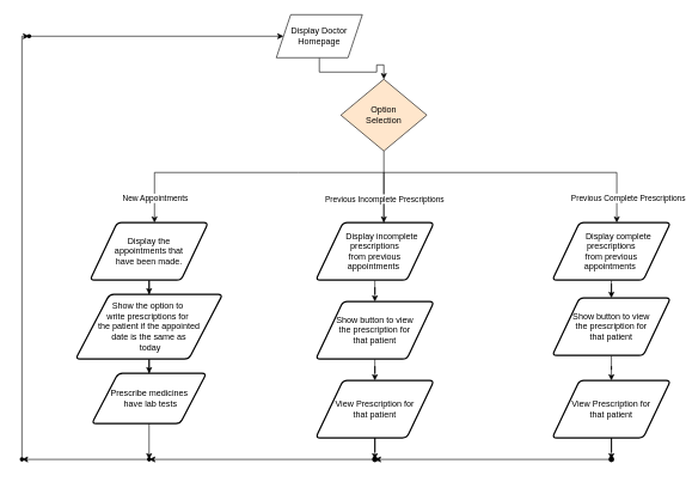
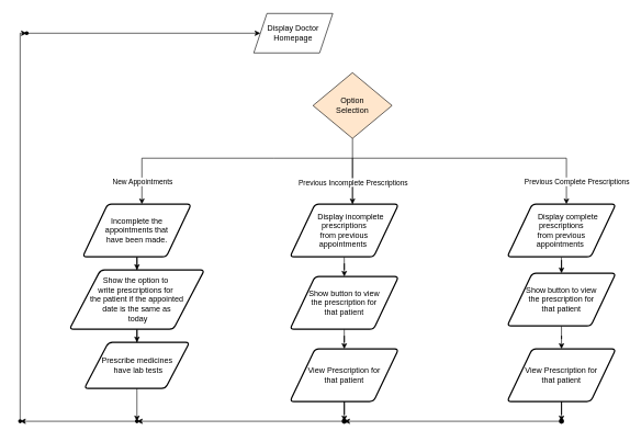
  <mxCell id="0" />
  <mxCell id="1" parent="0" />
- <mxCell id="2" value="" style="edgeStyle=orthogonalEdgeStyle;rounded=0;orthogonalLoop=1;jettySize=auto;html=1;" parent="1" source="42" target="12" edge="1"><mxGeometry relative="1" as="geometry" /></mxCell>
  <mxCell id="3" value="" style="endArrow=none;html=1;rounded=0;" parent="1" edge="1"><mxGeometry width="50" height="50" relative="1" as="geometry"><mxPoint x="215" y="240" as="sourcePoint" /><mxPoint x="415" y="240" as="targetPoint" /></mxGeometry></mxCell>
  <mxCell id="4" value="" style="endArrow=none;html=1;rounded=0;" parent="1" edge="1"><mxGeometry width="50" height="50" relative="1" as="geometry"><mxPoint x="415" y="240" as="sourcePoint" /><mxPoint x="860" y="240" as="targetPoint" /></mxGeometry></mxCell>
  <mxCell id="5" value="" style="endArrow=classic;html=1;rounded=0;entryX=0.5;entryY=0;entryDx=0;entryDy=0;" parent="1" edge="1"><mxGeometry relative="1" as="geometry"><mxPoint x="860" y="240" as="sourcePoint" /><mxPoint x="860" y="310" as="targetPoint" /></mxGeometry></mxCell>
  <mxCell id="6" value="Previous C&lt;span style=&quot;background-color: light-dark(#ffffff, var(--ge-dark-color, #121212)); color: light-dark(rgb(0, 0, 0), rgb(255, 255, 255));&quot;&gt;omplete Prescriptions&lt;/span&gt;" style="edgeLabel;resizable=0;html=1;align=center;verticalAlign=middle;" parent="5" connectable="0" vertex="1"><mxGeometry relative="1" as="geometry"><mxPoint x="15" as="offset" /></mxGeometry></mxCell>
  <mxCell id="7" value="" style="endArrow=classic;html=1;rounded=0;entryX=0.5;entryY=0;entryDx=0;entryDy=0;" parent="1" edge="1"><mxGeometry relative="1" as="geometry"><mxPoint x="535" y="240" as="sourcePoint" /><mxPoint x="535" y="310" as="targetPoint" /></mxGeometry></mxCell>
  <mxCell id="8" value="" style="endArrow=classic;html=1;rounded=0;" parent="1" edge="1"><mxGeometry relative="1" as="geometry"><mxPoint x="215" y="240" as="sourcePoint" /><mxPoint x="215" y="310" as="targetPoint" /></mxGeometry></mxCell>
  <mxCell id="9" value="New Appointments" style="edgeLabel;resizable=0;html=1;align=center;verticalAlign=middle;" parent="8" connectable="0" vertex="1"><mxGeometry relative="1" as="geometry" /></mxCell>
  <mxCell id="10" style="edgeStyle=orthogonalEdgeStyle;rounded=0;orthogonalLoop=1;jettySize=auto;html=1;" parent="1" source="12" edge="1"><mxGeometry relative="1" as="geometry"><mxPoint x="535" y="330" as="targetPoint" /></mxGeometry></mxCell>
  <mxCell id="11" value="Previous Incomplete Prescriptions" style="edgeLabel;html=1;align=center;verticalAlign=middle;resizable=0;points=[];" vertex="1" connectable="0" parent="10"><mxGeometry x="0.119" relative="1" as="geometry"><mxPoint as="offset" /></mxGeometry></mxCell>
  <mxCell id="12" value="Option&lt;div&gt;Selection&lt;/div&gt;" style="rhombus;whiteSpace=wrap;html=1;fillColor=#ffe6cc;" parent="1" vertex="1"><mxGeometry x="475" y="110" width="120" height="100" as="geometry" /></mxCell>
  <mxCell id="13" value="" style="edgeStyle=orthogonalEdgeStyle;rounded=0;orthogonalLoop=1;jettySize=auto;html=1;" parent="1" source="14" target="20" edge="1"><mxGeometry relative="1" as="geometry" /></mxCell>
- <mxCell id="14" value="Display the&lt;div&gt;appointments&amp;nbsp;&lt;span style=&quot;background-color: initial;&quot;&gt;that&lt;/span&gt;&lt;/div&gt;&lt;div&gt;&lt;span style=&quot;background-color: initial;&quot;&gt;have been made.&lt;/span&gt;&lt;/div&gt;" style="shape=parallelogram;html=1;strokeWidth=2;perimeter=parallelogramPerimeter;whiteSpace=wrap;rounded=1;arcSize=12;size=0.23;" parent="1" vertex="1"><mxGeometry x="125" y="310" width="165" height="80" as="geometry" /></mxCell>
+ <mxCell id="14" value="Incomplete the&lt;div&gt;appointments&amp;nbsp;&lt;span style=&quot;background-color: initial;&quot;&gt;that&lt;/span&gt;&lt;/div&gt;&lt;div&gt;&lt;span style=&quot;background-color: initial;&quot;&gt;have been made.&lt;/span&gt;&lt;/div&gt;" style="shape=parallelogram;html=1;strokeWidth=2;perimeter=parallelogramPerimeter;whiteSpace=wrap;rounded=1;arcSize=12;size=0.23;" parent="1" vertex="1"><mxGeometry x="125" y="310" width="165" height="80" as="geometry" /></mxCell>
  <mxCell id="15" value="" style="edgeStyle=orthogonalEdgeStyle;rounded=0;orthogonalLoop=1;jettySize=auto;html=1;" parent="1" source="16" target="22" edge="1"><mxGeometry relative="1" as="geometry" /></mxCell>
  <mxCell id="16" value="&amp;nbsp; &amp;nbsp; &amp;nbsp; Display incomplete prescriptions&lt;div&gt;from previous&lt;/div&gt;&lt;div&gt;appointments&amp;nbsp;&lt;/div&gt;" style="shape=parallelogram;html=1;strokeWidth=2;perimeter=parallelogramPerimeter;whiteSpace=wrap;rounded=1;arcSize=12;size=0.23;" parent="1" vertex="1"><mxGeometry x="440" y="310" width="165" height="80" as="geometry" /></mxCell>
  <mxCell id="17" value="" style="edgeStyle=orthogonalEdgeStyle;rounded=0;orthogonalLoop=1;jettySize=auto;html=1;" parent="1" source="18" target="24" edge="1"><mxGeometry relative="1" as="geometry" /></mxCell>
  <mxCell id="18" value="&amp;nbsp; &amp;nbsp; &amp;nbsp; Display&amp;nbsp;&lt;span style=&quot;background-color: transparent; color: light-dark(rgb(0, 0, 0), rgb(255, 255, 255));&quot;&gt;complete prescriptions&lt;/span&gt;&lt;div&gt;&lt;div&gt;from previous&lt;/div&gt;&lt;div&gt;appointments&amp;nbsp;&lt;/div&gt;&lt;/div&gt;" style="shape=parallelogram;html=1;strokeWidth=2;perimeter=parallelogramPerimeter;whiteSpace=wrap;rounded=1;arcSize=12;size=0.23;" parent="1" vertex="1"><mxGeometry x="770" y="310" width="165" height="80" as="geometry" /></mxCell>
  <mxCell id="19" value="" style="edgeStyle=orthogonalEdgeStyle;rounded=0;orthogonalLoop=1;jettySize=auto;html=1;" parent="1" source="20" target="26" edge="1"><mxGeometry relative="1" as="geometry" /></mxCell>
  <mxCell id="20" value="&lt;div&gt;&lt;span style=&quot;background-color: transparent; color: light-dark(rgb(0, 0, 0), rgb(255, 255, 255));&quot;&gt;Show the option to&amp;nbsp;&lt;/span&gt;&lt;/div&gt;&lt;div&gt;&lt;span style=&quot;background-color: transparent; color: light-dark(rgb(0, 0, 0), rgb(255, 255, 255));&quot;&gt;write&amp;nbsp;&lt;/span&gt;&lt;span style=&quot;background-color: transparent; color: light-dark(rgb(0, 0, 0), rgb(255, 255, 255));&quot;&gt;prescriptions&amp;nbsp;&lt;/span&gt;&lt;span style=&quot;background-color: transparent; color: light-dark(rgb(0, 0, 0), rgb(255, 255, 255));&quot;&gt;for&amp;nbsp;&lt;/span&gt;&lt;/div&gt;&lt;div&gt;&lt;span style=&quot;background-color: transparent; color: light-dark(rgb(0, 0, 0), rgb(255, 255, 255));&quot;&gt;the patient i&lt;/span&gt;&lt;span style=&quot;background-color: transparent; color: light-dark(rgb(0, 0, 0), rgb(255, 255, 255));&quot;&gt;f&amp;nbsp;&lt;/span&gt;&lt;span style=&quot;background-color: transparent; color: light-dark(rgb(0, 0, 0), rgb(255, 255, 255));&quot;&gt;the appointed&lt;/span&gt;&lt;/div&gt;&lt;div&gt;&lt;span style=&quot;background-color: transparent; color: light-dark(rgb(0, 0, 0), rgb(255, 255, 255));&quot;&gt;date is&amp;nbsp;&lt;/span&gt;&lt;span style=&quot;background-color: transparent; color: light-dark(rgb(0, 0, 0), rgb(255, 255, 255));&quot;&gt;the same as&lt;/span&gt;&lt;/div&gt;&lt;div&gt;&lt;span style=&quot;background-color: transparent; color: light-dark(rgb(0, 0, 0), rgb(255, 255, 255));&quot;&gt;&amp;nbsp;today&lt;/span&gt;&lt;/div&gt;" style="shape=parallelogram;html=1;strokeWidth=2;perimeter=parallelogramPerimeter;whiteSpace=wrap;rounded=1;arcSize=12;size=0.23;" parent="1" vertex="1"><mxGeometry x="105" y="410" width="205" height="90" as="geometry" /></mxCell>
  <mxCell id="21" value="" style="edgeStyle=orthogonalEdgeStyle;rounded=0;orthogonalLoop=1;jettySize=auto;html=1;" parent="1" source="22" target="33" edge="1"><mxGeometry relative="1" as="geometry" /></mxCell>
  <mxCell id="22" value="Show button to view&lt;div&gt;the prescription for&lt;/div&gt;&lt;div&gt;that patient&lt;/div&gt;" style="shape=parallelogram;html=1;strokeWidth=2;perimeter=parallelogramPerimeter;whiteSpace=wrap;rounded=1;arcSize=12;size=0.23;" parent="1" vertex="1"><mxGeometry x="440" y="420" width="165" height="80" as="geometry" /></mxCell>
  <mxCell id="23" style="edgeStyle=orthogonalEdgeStyle;rounded=0;orthogonalLoop=1;jettySize=auto;html=1;entryX=0.5;entryY=0;entryDx=0;entryDy=0;" edge="1" parent="1" source="24" target="38"><mxGeometry relative="1" as="geometry" /></mxCell>
  <mxCell id="24" value="Show button to view&lt;div&gt;the prescription for&lt;/div&gt;&lt;div&gt;that patient&lt;/div&gt;" style="shape=parallelogram;html=1;strokeWidth=2;perimeter=parallelogramPerimeter;whiteSpace=wrap;rounded=1;arcSize=12;size=0.23;" parent="1" vertex="1"><mxGeometry x="770" y="415" width="165" height="80" as="geometry" /></mxCell>
  <mxCell id="25" style="edgeStyle=orthogonalEdgeStyle;rounded=0;orthogonalLoop=1;jettySize=auto;html=1;" parent="1" source="26" target="28" edge="1"><mxGeometry relative="1" as="geometry" /></mxCell>
  <mxCell id="26" value="Prescribe medicines&lt;div&gt;&amp;nbsp;have l&lt;span style=&quot;background-color: transparent; color: light-dark(rgb(0, 0, 0), rgb(255, 255, 255));&quot;&gt;ab tests&lt;/span&gt;&lt;/div&gt;" style="shape=parallelogram;html=1;strokeWidth=2;perimeter=parallelogramPerimeter;whiteSpace=wrap;rounded=1;arcSize=12;size=0.23;" parent="1" vertex="1"><mxGeometry x="127.5" y="520" width="160" height="70" as="geometry" /></mxCell>
  <mxCell id="27" style="edgeStyle=orthogonalEdgeStyle;rounded=0;orthogonalLoop=1;jettySize=auto;html=1;" parent="1" source="28" target="30" edge="1"><mxGeometry relative="1" as="geometry"><mxPoint x="30" y="660" as="targetPoint" /></mxGeometry></mxCell>
  <mxCell id="28" value="" style="shape=waypoint;sketch=0;fillStyle=solid;size=6;pointerEvents=1;points=[];fillColor=none;resizable=0;rotatable=0;perimeter=centerPerimeter;snapToPoint=1;" parent="1" vertex="1"><mxGeometry x="197.5" y="630" width="20" height="20" as="geometry" /></mxCell>
  <mxCell id="29" style="edgeStyle=orthogonalEdgeStyle;rounded=0;orthogonalLoop=1;jettySize=auto;html=1;" parent="1" source="30" target="31" edge="1"><mxGeometry relative="1" as="geometry"><mxPoint x="30" y="60" as="targetPoint" /><Array as="points"><mxPoint x="30" y="50" /></Array></mxGeometry></mxCell>
  <mxCell id="30" value="" style="shape=waypoint;sketch=0;fillStyle=solid;size=6;pointerEvents=1;points=[];fillColor=none;resizable=0;rotatable=0;perimeter=centerPerimeter;snapToPoint=1;" parent="1" vertex="1"><mxGeometry x="20" y="630" width="20" height="20" as="geometry" /></mxCell>
  <mxCell id="31" value="" style="shape=waypoint;sketch=0;fillStyle=solid;size=6;pointerEvents=1;points=[];fillColor=none;resizable=0;rotatable=0;perimeter=centerPerimeter;snapToPoint=1;" parent="1" vertex="1"><mxGeometry x="30" y="40" width="20" height="20" as="geometry" /></mxCell>
  <mxCell id="32" value="" style="edgeStyle=orthogonalEdgeStyle;rounded=0;orthogonalLoop=1;jettySize=auto;html=1;" parent="1" source="33" target="34" edge="1"><mxGeometry relative="1" as="geometry" /></mxCell>
  <mxCell id="33" value="View Prescription for&lt;div&gt;that patient&lt;/div&gt;" style="shape=parallelogram;html=1;strokeWidth=2;perimeter=parallelogramPerimeter;whiteSpace=wrap;rounded=1;arcSize=12;size=0.23;" parent="1" vertex="1"><mxGeometry x="440" y="530" width="165" height="80" as="geometry" /></mxCell>
  <mxCell id="34" value="" style="shape=waypoint;sketch=0;size=6;pointerEvents=1;points=[];fillColor=default;resizable=0;rotatable=0;perimeter=centerPerimeter;snapToPoint=1;strokeWidth=2;rounded=1;arcSize=12;" parent="1" vertex="1"><mxGeometry x="512.5" y="630" width="20" height="20" as="geometry" /></mxCell>
  <mxCell id="35" style="edgeStyle=orthogonalEdgeStyle;rounded=0;orthogonalLoop=1;jettySize=auto;html=1;entryX=0.971;entryY=0.314;entryDx=0;entryDy=0;entryPerimeter=0;" parent="1" source="34" target="28" edge="1"><mxGeometry relative="1" as="geometry" /></mxCell>
  <mxCell id="36" value="" style="edgeStyle=orthogonalEdgeStyle;rounded=0;orthogonalLoop=1;jettySize=auto;html=1;" parent="1" target="38" edge="1"><mxGeometry relative="1" as="geometry"><mxPoint x="853" y="550" as="sourcePoint" /></mxGeometry></mxCell>
  <mxCell id="37" value="" style="edgeStyle=orthogonalEdgeStyle;rounded=0;orthogonalLoop=1;jettySize=auto;html=1;" parent="1" source="38" target="39" edge="1"><mxGeometry relative="1" as="geometry" /></mxCell>
  <mxCell id="38" value="View Prescription for&lt;div&gt;that patient&lt;/div&gt;" style="shape=parallelogram;html=1;strokeWidth=2;perimeter=parallelogramPerimeter;whiteSpace=wrap;rounded=1;arcSize=12;size=0.23;" parent="1" vertex="1"><mxGeometry x="770" y="530" width="165" height="80" as="geometry" /></mxCell>
  <mxCell id="39" value="" style="shape=waypoint;sketch=0;size=6;pointerEvents=1;points=[];fillColor=default;resizable=0;rotatable=0;perimeter=centerPerimeter;snapToPoint=1;strokeWidth=2;rounded=1;arcSize=12;" parent="1" vertex="1"><mxGeometry x="842.5" y="630" width="20" height="20" as="geometry" /></mxCell>
  <mxCell id="40" style="edgeStyle=orthogonalEdgeStyle;rounded=0;orthogonalLoop=1;jettySize=auto;html=1;entryX=0.846;entryY=0.686;entryDx=0;entryDy=0;entryPerimeter=0;" parent="1" source="39" target="34" edge="1"><mxGeometry relative="1" as="geometry" /></mxCell>
  <mxCell id="41" value="" style="edgeStyle=orthogonalEdgeStyle;rounded=0;orthogonalLoop=1;jettySize=auto;html=1;exitX=0.776;exitY=0.079;exitDx=0;exitDy=0;exitPerimeter=0;entryX=0;entryY=0.5;entryDx=0;entryDy=0;" edge="1" parent="1" source="31" target="42"><mxGeometry relative="1" as="geometry"><mxPoint x="540" y="0" as="targetPoint" /><mxPoint x="20" y="-10" as="sourcePoint" /></mxGeometry></mxCell>
  <mxCell id="42" value="Display Doctor&lt;div&gt;Homepage&lt;/div&gt;" style="shape=parallelogram;perimeter=parallelogramPerimeter;whiteSpace=wrap;html=1;fixedSize=1;" parent="1" vertex="1"><mxGeometry x="385" y="20" width="120" height="60" as="geometry" /></mxCell>
